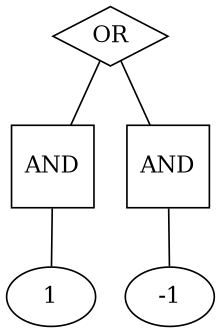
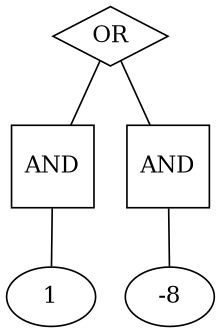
  graph {
    fontname="DejaVu Serif"
    rankdir=TB
    node [fontname="DejaVu Serif"]
    edge [fontname="DejaVu Serif"]
    1
-   -1
+   -1 [label=-8]
    n3 [label=AND shape=square]
    n4 [label=AND shape=square]
    n5 [label=OR shape=diamond]
    subgraph sub_1 {
      rank=same
      1
      -1
    }
    n3 -- 1
    n4 -- -1
    n5 -- n3
    n5 -- n4
  }
